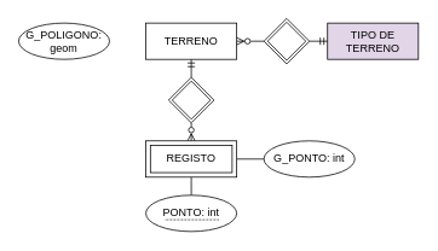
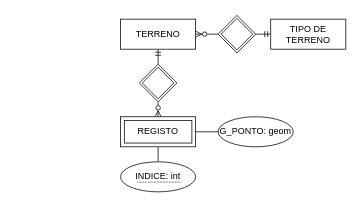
  <mxCell id="0" />
  <mxCell id="1" parent="0" />
  <mxCell id="2" style="edgeStyle=orthogonalEdgeStyle;rounded=0;orthogonalLoop=1;jettySize=auto;html=1;exitX=0.5;exitY=1;exitDx=0;exitDy=0;entryX=0.5;entryY=0;entryDx=0;entryDy=0;endArrow=none;endFill=0;startArrow=ERmandOne;startFill=0;" edge="1" parent="1" source="3" target="5"><mxGeometry relative="1" as="geometry" /></mxCell>
  <mxCell id="3" value="TERRENO" style="whiteSpace=wrap;html=1;align=center;" vertex="1" parent="1"><mxGeometry x="160" y="25" width="100" height="40" as="geometry" /></mxCell>
  <mxCell id="4" style="edgeStyle=orthogonalEdgeStyle;rounded=0;orthogonalLoop=1;jettySize=auto;html=1;exitX=0.5;exitY=1;exitDx=0;exitDy=0;entryX=0.5;entryY=0;entryDx=0;entryDy=0;startArrow=none;startFill=0;endArrow=ERzeroToMany;endFill=0;" edge="1" parent="1" source="5" target="11"><mxGeometry relative="1" as="geometry" /></mxCell>
  <mxCell id="5" value="" style="shape=rhombus;double=1;perimeter=rhombusPerimeter;whiteSpace=wrap;html=1;align=center;" vertex="1" parent="1"><mxGeometry x="185" y="85" width="50" height="50" as="geometry" /></mxCell>
  <mxCell id="6" style="edgeStyle=orthogonalEdgeStyle;rounded=0;orthogonalLoop=1;jettySize=auto;html=1;exitX=0;exitY=0.5;exitDx=0;exitDy=0;entryX=1;entryY=0.5;entryDx=0;entryDy=0;startArrow=none;startFill=0;endArrow=ERzeroToMany;endFill=0;" edge="1" parent="1" source="7" target="3"><mxGeometry relative="1" as="geometry" /></mxCell>
  <mxCell id="7" value="" style="shape=rhombus;double=1;perimeter=rhombusPerimeter;whiteSpace=wrap;html=1;align=center;" vertex="1" parent="1"><mxGeometry x="290" y="20" width="50" height="50" as="geometry" /></mxCell>
- <mxCell id="8" value="TIPO DE TERRENO" style="whiteSpace=wrap;html=1;align=center;fillColor=#e1d5e7;" vertex="1" parent="1"><mxGeometry x="360" y="25" width="100" height="40" as="geometry" /></mxCell>
+ <mxCell id="8" value="TIPO DE TERRENO" style="whiteSpace=wrap;html=1;align=center;" vertex="1" parent="1"><mxGeometry x="360" y="25" width="100" height="40" as="geometry" /></mxCell>
  <mxCell id="9" style="edgeStyle=orthogonalEdgeStyle;rounded=0;orthogonalLoop=1;jettySize=auto;html=1;exitX=1;exitY=0.5;exitDx=0;exitDy=0;entryX=0;entryY=0.5;entryDx=0;entryDy=0;startArrow=none;startFill=0;endArrow=none;endFill=0;" edge="1" parent="1" source="11" target="14"><mxGeometry relative="1" as="geometry" /></mxCell>
  <mxCell id="10" style="edgeStyle=orthogonalEdgeStyle;rounded=0;orthogonalLoop=1;jettySize=auto;html=1;exitX=0.5;exitY=1;exitDx=0;exitDy=0;entryX=0.5;entryY=0;entryDx=0;entryDy=0;startArrow=none;startFill=0;endArrow=none;endFill=0;" edge="1" parent="1" source="11" target="15"><mxGeometry relative="1" as="geometry"><mxPoint x="210" y="215" as="targetPoint" /></mxGeometry></mxCell>
  <mxCell id="11" value="REGISTO" style="shape=ext;margin=3;double=1;whiteSpace=wrap;html=1;align=center;" vertex="1" parent="1"><mxGeometry x="160" y="155" width="100" height="40" as="geometry" /></mxCell>
  <mxCell id="12" style="edgeStyle=orthogonalEdgeStyle;rounded=0;orthogonalLoop=1;jettySize=auto;html=1;exitX=1;exitY=0.5;exitDx=0;exitDy=0;entryX=0;entryY=0.5;entryDx=0;entryDy=0;startArrow=none;startFill=0;endArrow=ERmandOne;endFill=0;" edge="1" parent="1" source="7" target="8"><mxGeometry relative="1" as="geometry"><mxPoint x="170" y="185" as="sourcePoint" /><mxPoint x="170" y="245" as="targetPoint" /></mxGeometry></mxCell>
- <mxCell id="13" value="G_POLIGONO: geom" style="ellipse;whiteSpace=wrap;html=1;align=center;fontStyle=0" vertex="1" parent="1"><mxGeometry x="20" y="25" width="100" height="40" as="geometry" /></mxCell>
- <mxCell id="14" value="G_PONTO: int" style="ellipse;whiteSpace=wrap;html=1;align=center;fontStyle=0" vertex="1" parent="1"><mxGeometry x="290" y="155" width="100" height="40" as="geometry" /></mxCell>
- <mxCell id="15" value="&lt;span style=&quot;border-bottom: 1px dotted&quot;&gt;PONTO: int&lt;/span&gt;" style="ellipse;whiteSpace=wrap;html=1;align=center;" vertex="1" parent="1"><mxGeometry x="160" y="215" width="100" height="40" as="geometry" /></mxCell>
+ <mxCell id="14" value="G_PONTO: geom" style="ellipse;whiteSpace=wrap;html=1;align=center;fontStyle=0" vertex="1" parent="1"><mxGeometry x="290" y="155" width="100" height="40" as="geometry" /></mxCell>
+ <mxCell id="15" value="&lt;span style=&quot;border-bottom: 1px dotted&quot;&gt;INDICE: int&lt;/span&gt;" style="ellipse;whiteSpace=wrap;html=1;align=center;" vertex="1" parent="1"><mxGeometry x="160" y="215" width="100" height="40" as="geometry" /></mxCell>
